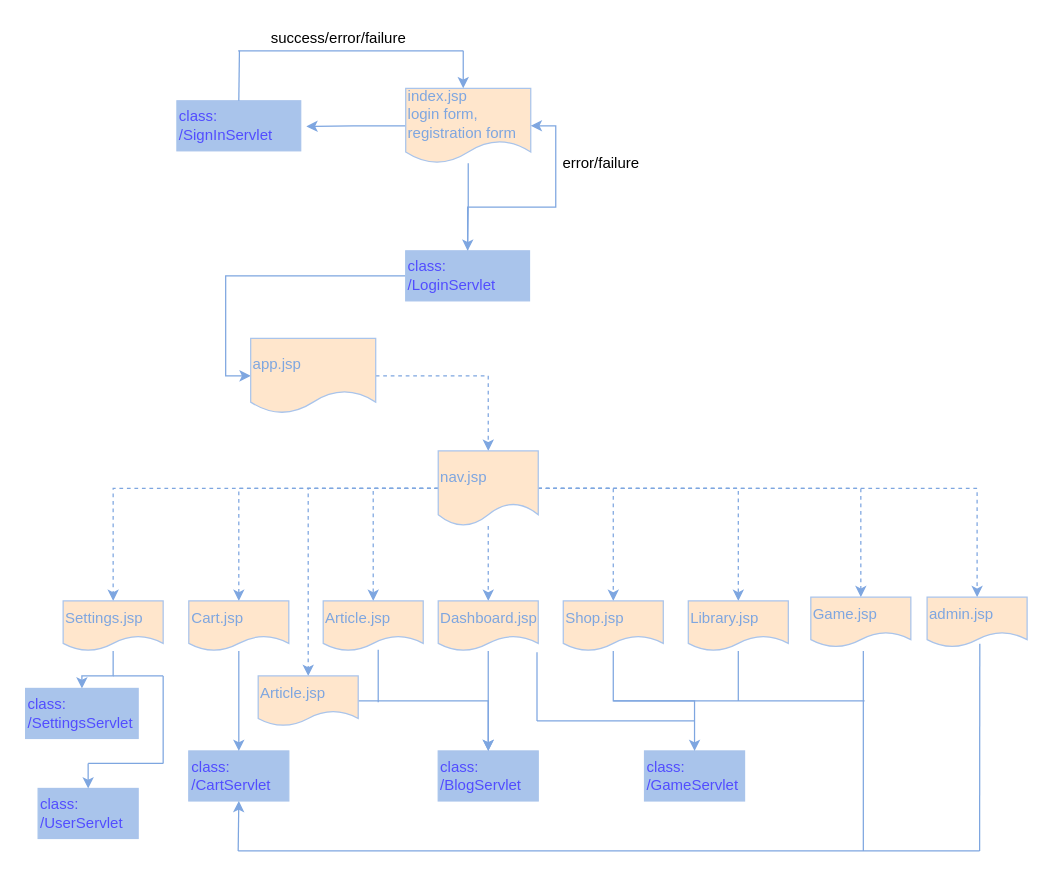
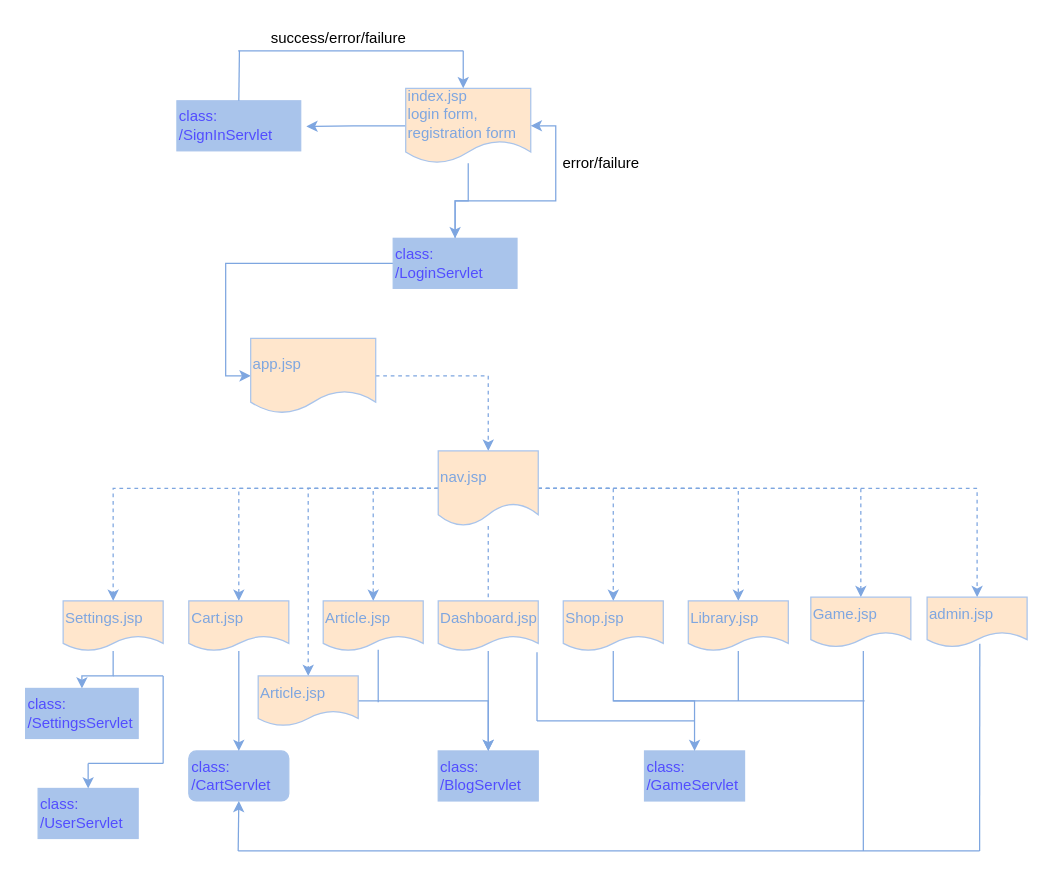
  <mxCell id="0" />
  <mxCell id="1" parent="0" />
  <mxCell id="2" style="edgeStyle=orthogonalEdgeStyle;rounded=0;orthogonalLoop=1;jettySize=auto;html=1;entryX=1.046;entryY=0.512;entryDx=0;entryDy=0;entryPerimeter=0;strokeColor=#7EA6E0;" parent="1" source="4" target="8" edge="1"><mxGeometry relative="1" as="geometry" /></mxCell>
  <mxCell id="3" style="edgeStyle=orthogonalEdgeStyle;rounded=0;orthogonalLoop=1;jettySize=auto;html=1;strokeColor=#7EA6E0;entryX=0.5;entryY=0;entryDx=0;entryDy=0;" parent="1" source="4" target="7" edge="1"><mxGeometry relative="1" as="geometry"><mxPoint x="380" y="180" as="targetPoint" /></mxGeometry></mxCell>
  <mxCell id="4" value="&lt;font color=&quot;#7ea6e0&quot;&gt;index.jsp&lt;br&gt;login form, &lt;br&gt;registration form&lt;/font&gt;" style="shape=document;whiteSpace=wrap;html=1;boundedLbl=1;fillColor=#ffe6cc;strokeColor=#A9C4EB;align=left;" parent="1" vertex="1"><mxGeometry x="324" y="70" width="100" height="60" as="geometry" /></mxCell>
  <mxCell id="5" style="edgeStyle=orthogonalEdgeStyle;rounded=0;orthogonalLoop=1;jettySize=auto;html=1;entryX=1;entryY=0.5;entryDx=0;entryDy=0;strokeColor=#7EA6E0;" parent="1" source="7" target="4" edge="1"><mxGeometry relative="1" as="geometry" /></mxCell>
  <mxCell id="6" style="edgeStyle=orthogonalEdgeStyle;rounded=0;orthogonalLoop=1;jettySize=auto;html=1;entryX=0;entryY=0.5;entryDx=0;entryDy=0;strokeColor=#7EA6E0;" parent="1" source="7" target="11" edge="1"><mxGeometry relative="1" as="geometry" /></mxCell>
- <mxCell id="7" value="&lt;font color=&quot;#524dff&quot;&gt;class: /LoginServlet&lt;/font&gt;" style="rounded=0;whiteSpace=wrap;html=1;align=left;strokeColor=#A9C4EB;fillColor=#A9C4EB;" parent="1" vertex="1"><mxGeometry x="324" y="200" width="99" height="40" as="geometry" /></mxCell>
+ <mxCell id="7" value="&lt;font color=&quot;#524dff&quot;&gt;class: /LoginServlet&lt;/font&gt;" style="rounded=0;whiteSpace=wrap;html=1;align=left;strokeColor=#A9C4EB;fillColor=#A9C4EB;" parent="1" vertex="1"><mxGeometry x="314" y="190" width="99" height="40" as="geometry" /></mxCell>
  <mxCell id="8" value="&lt;font color=&quot;#524dff&quot;&gt;class: /SignInServlet&lt;/font&gt;" style="rounded=0;whiteSpace=wrap;html=1;align=left;strokeColor=#A9C4EB;fillColor=#A9C4EB;" parent="1" vertex="1"><mxGeometry x="141" y="80" width="99" height="40" as="geometry" /></mxCell>
  <mxCell id="9" value="error/failure" style="text;html=1;align=center;verticalAlign=middle;resizable=0;points=[];autosize=1;strokeColor=none;" parent="1" vertex="1"><mxGeometry x="440" y="120" width="80" height="20" as="geometry" /></mxCell>
  <mxCell id="10" style="edgeStyle=orthogonalEdgeStyle;rounded=0;orthogonalLoop=1;jettySize=auto;html=1;entryX=0.5;entryY=0;entryDx=0;entryDy=0;dashed=1;strokeColor=#7EA6E0;" parent="1" source="11" target="29" edge="1"><mxGeometry relative="1" as="geometry" /></mxCell>
  <mxCell id="11" value="&lt;font color=&quot;#7ea6e0&quot;&gt;app.jsp&lt;br&gt;&lt;/font&gt;" style="shape=document;whiteSpace=wrap;html=1;boundedLbl=1;fillColor=#ffe6cc;strokeColor=#A9C4EB;align=left;" parent="1" vertex="1"><mxGeometry x="200" y="270" width="100" height="60" as="geometry" /></mxCell>
  <mxCell id="12" value="" style="endArrow=none;html=1;strokeColor=#7EA6E0;exitX=0.5;exitY=0;exitDx=0;exitDy=0;" parent="1" source="8" edge="1"><mxGeometry width="50" height="50" relative="1" as="geometry"><mxPoint x="185" y="50" as="sourcePoint" /><mxPoint x="191" y="40" as="targetPoint" /></mxGeometry></mxCell>
  <mxCell id="13" value="" style="endArrow=none;html=1;strokeColor=#7EA6E0;" parent="1" edge="1"><mxGeometry width="50" height="50" relative="1" as="geometry"><mxPoint x="190" y="40" as="sourcePoint" /><mxPoint x="370" y="40" as="targetPoint" /></mxGeometry></mxCell>
  <mxCell id="14" value="" style="endArrow=classic;html=1;strokeColor=#7EA6E0;" parent="1" edge="1"><mxGeometry width="50" height="50" relative="1" as="geometry"><mxPoint x="370" y="40" as="sourcePoint" /><mxPoint x="370" y="70" as="targetPoint" /></mxGeometry></mxCell>
  <mxCell id="15" value="success/error/failure" style="text;html=1;align=center;verticalAlign=middle;resizable=0;points=[];autosize=1;strokeColor=none;" parent="1" vertex="1"><mxGeometry x="210" y="20" width="120" height="20" as="geometry" /></mxCell>
  <mxCell id="16" value="&lt;font color=&quot;#524dff&quot;&gt;class: /GameServlet&lt;/font&gt;" style="rounded=0;whiteSpace=wrap;html=1;align=left;strokeColor=#A9C4EB;fillColor=#A9C4EB;" parent="1" vertex="1"><mxGeometry x="515" y="600" width="80" height="40" as="geometry" /></mxCell>
- <mxCell id="17" value="&lt;font color=&quot;#524dff&quot;&gt;class: /CartServlet&lt;/font&gt;" style="rounded=0;whiteSpace=wrap;html=1;align=left;strokeColor=#A9C4EB;fillColor=#A9C4EB;" parent="1" vertex="1"><mxGeometry x="150.5" y="600" width="80" height="40" as="geometry" /></mxCell>
+ <mxCell id="17" value="&lt;font color=&quot;#524dff&quot;&gt;class: /CartServlet&lt;/font&gt;" style="whiteSpace=wrap;html=1;align=left;strokeColor=#A9C4EB;fillColor=#A9C4EB;rounded=1;" parent="1" vertex="1"><mxGeometry x="150.5" y="600" width="80" height="40" as="geometry" /></mxCell>
  <mxCell id="18" value="&lt;font color=&quot;#524dff&quot;&gt;class: /UserServlet&lt;/font&gt;" style="rounded=0;whiteSpace=wrap;html=1;align=left;strokeColor=#A9C4EB;fillColor=#A9C4EB;" parent="1" vertex="1"><mxGeometry x="30" y="630" width="80" height="40" as="geometry" /></mxCell>
  <mxCell id="19" value="&lt;font color=&quot;#524dff&quot;&gt;class: /BlogServlet&lt;/font&gt;" style="rounded=0;whiteSpace=wrap;html=1;align=left;strokeColor=#A9C4EB;fillColor=#A9C4EB;" parent="1" vertex="1"><mxGeometry x="350" y="600" width="80" height="40" as="geometry" /></mxCell>
- <mxCell id="20" style="edgeStyle=orthogonalEdgeStyle;rounded=0;orthogonalLoop=1;jettySize=auto;html=1;entryX=0.5;entryY=0;entryDx=0;entryDy=0;dashed=1;strokeColor=#7EA6E0;" parent="1" source="29" target="31" edge="1"><mxGeometry relative="1" as="geometry" /></mxCell>
+ <mxCell id="20" style="edgeStyle=orthogonalEdgeStyle;rounded=0;orthogonalLoop=1;jettySize=auto;html=1;entryX=0.5;entryY=0;entryDx=0;entryDy=0;dashed=1;strokeColor=#7EA6E0;endArrow=none;" parent="1" source="29" target="31" edge="1"><mxGeometry relative="1" as="geometry" /></mxCell>
  <mxCell id="21" style="edgeStyle=orthogonalEdgeStyle;rounded=0;orthogonalLoop=1;jettySize=auto;html=1;entryX=0.5;entryY=0;entryDx=0;entryDy=0;dashed=1;strokeColor=#7EA6E0;" parent="1" source="29" target="36" edge="1"><mxGeometry relative="1" as="geometry" /></mxCell>
  <mxCell id="22" style="edgeStyle=orthogonalEdgeStyle;rounded=0;orthogonalLoop=1;jettySize=auto;html=1;dashed=1;strokeColor=#7EA6E0;" parent="1" source="29" target="38" edge="1"><mxGeometry relative="1" as="geometry" /></mxCell>
  <mxCell id="23" style="edgeStyle=orthogonalEdgeStyle;rounded=0;orthogonalLoop=1;jettySize=auto;html=1;entryX=0.5;entryY=0;entryDx=0;entryDy=0;dashed=1;strokeColor=#7EA6E0;" parent="1" source="29" target="40" edge="1"><mxGeometry relative="1" as="geometry" /></mxCell>
  <mxCell id="24" style="edgeStyle=orthogonalEdgeStyle;rounded=0;orthogonalLoop=1;jettySize=auto;html=1;entryX=0.5;entryY=0;entryDx=0;entryDy=0;dashed=1;strokeColor=#7EA6E0;" parent="1" source="29" target="34" edge="1"><mxGeometry relative="1" as="geometry" /></mxCell>
  <mxCell id="25" style="edgeStyle=orthogonalEdgeStyle;rounded=0;orthogonalLoop=1;jettySize=auto;html=1;entryX=0.5;entryY=0;entryDx=0;entryDy=0;dashed=1;strokeColor=#7EA6E0;" parent="1" source="29" target="32" edge="1"><mxGeometry relative="1" as="geometry" /></mxCell>
  <mxCell id="26" style="edgeStyle=orthogonalEdgeStyle;rounded=0;orthogonalLoop=1;jettySize=auto;html=1;entryX=0.5;entryY=0;entryDx=0;entryDy=0;dashed=1;strokeColor=#7EA6E0;" parent="1" source="29" target="35" edge="1"><mxGeometry relative="1" as="geometry" /></mxCell>
  <mxCell id="27" style="edgeStyle=orthogonalEdgeStyle;rounded=0;orthogonalLoop=1;jettySize=auto;html=1;strokeColor=#7EA6E0;dashed=1;" edge="1" parent="1" source="29" target="51"><mxGeometry relative="1" as="geometry" /></mxCell>
  <mxCell id="28" style="edgeStyle=orthogonalEdgeStyle;rounded=0;orthogonalLoop=1;jettySize=auto;html=1;strokeColor=#7EA6E0;dashed=1;" edge="1" parent="1" source="29" target="54"><mxGeometry relative="1" as="geometry" /></mxCell>
  <mxCell id="29" value="&lt;font color=&quot;#7ea6e0&quot;&gt;nav.jsp&lt;br&gt;&lt;/font&gt;" style="shape=document;whiteSpace=wrap;html=1;boundedLbl=1;fillColor=#ffe6cc;strokeColor=#A9C4EB;align=left;" parent="1" vertex="1"><mxGeometry x="350" y="360" width="80" height="60" as="geometry" /></mxCell>
  <mxCell id="30" style="edgeStyle=orthogonalEdgeStyle;rounded=0;orthogonalLoop=1;jettySize=auto;html=1;entryX=0.5;entryY=0;entryDx=0;entryDy=0;strokeColor=#7EA6E0;" parent="1" source="31" target="19" edge="1"><mxGeometry relative="1" as="geometry" /></mxCell>
  <mxCell id="31" value="&lt;font color=&quot;#7ea6e0&quot;&gt;Dashboard.jsp&lt;br&gt;&lt;/font&gt;" style="shape=document;whiteSpace=wrap;html=1;boundedLbl=1;fillColor=#ffe6cc;strokeColor=#A9C4EB;align=left;" parent="1" vertex="1"><mxGeometry x="350" y="480" width="80" height="40" as="geometry" /></mxCell>
  <mxCell id="32" value="&lt;font color=&quot;#7ea6e0&quot;&gt;Library.jsp&lt;br&gt;&lt;/font&gt;" style="shape=document;whiteSpace=wrap;html=1;boundedLbl=1;fillColor=#ffe6cc;strokeColor=#A9C4EB;align=left;" parent="1" vertex="1"><mxGeometry x="550" y="480" width="80" height="40" as="geometry" /></mxCell>
  <mxCell id="33" style="edgeStyle=orthogonalEdgeStyle;rounded=0;orthogonalLoop=1;jettySize=auto;html=1;entryX=0.5;entryY=0;entryDx=0;entryDy=0;strokeColor=#7EA6E0;" parent="1" source="34" target="16" edge="1"><mxGeometry relative="1" as="geometry" /></mxCell>
  <mxCell id="34" value="&lt;font color=&quot;#7ea6e0&quot;&gt;Shop.jsp&lt;br&gt;&lt;/font&gt;" style="shape=document;whiteSpace=wrap;html=1;boundedLbl=1;fillColor=#ffe6cc;strokeColor=#A9C4EB;align=left;" parent="1" vertex="1"><mxGeometry x="450" y="480" width="80" height="40" as="geometry" /></mxCell>
  <mxCell id="35" value="&lt;font color=&quot;#7ea6e0&quot;&gt;admin.jsp&lt;br&gt;&lt;/font&gt;" style="shape=document;whiteSpace=wrap;html=1;boundedLbl=1;fillColor=#ffe6cc;strokeColor=#A9C4EB;align=left;" parent="1" vertex="1"><mxGeometry x="741" y="477" width="80" height="40" as="geometry" /></mxCell>
  <mxCell id="36" value="&lt;font color=&quot;#7ea6e0&quot;&gt;Article.jsp&lt;br&gt;&lt;/font&gt;" style="shape=document;whiteSpace=wrap;html=1;boundedLbl=1;fillColor=#ffe6cc;strokeColor=#A9C4EB;align=left;" parent="1" vertex="1"><mxGeometry x="258" y="480" width="80" height="40" as="geometry" /></mxCell>
  <mxCell id="37" style="edgeStyle=orthogonalEdgeStyle;rounded=0;orthogonalLoop=1;jettySize=auto;html=1;entryX=0.5;entryY=0;entryDx=0;entryDy=0;strokeColor=#7EA6E0;" parent="1" source="38" target="17" edge="1"><mxGeometry relative="1" as="geometry" /></mxCell>
  <mxCell id="38" value="&lt;font color=&quot;#7ea6e0&quot;&gt;Cart.jsp&lt;br&gt;&lt;/font&gt;" style="shape=document;whiteSpace=wrap;html=1;boundedLbl=1;fillColor=#ffe6cc;strokeColor=#A9C4EB;align=left;" parent="1" vertex="1"><mxGeometry x="150.5" y="480" width="80" height="40" as="geometry" /></mxCell>
  <mxCell id="39" style="edgeStyle=orthogonalEdgeStyle;rounded=0;orthogonalLoop=1;jettySize=auto;html=1;entryX=0.5;entryY=0;entryDx=0;entryDy=0;strokeColor=#7EA6E0;" parent="1" source="40" target="41" edge="1"><mxGeometry relative="1" as="geometry" /></mxCell>
  <mxCell id="40" value="&lt;font color=&quot;#7ea6e0&quot;&gt;Settings.jsp&lt;br&gt;&lt;/font&gt;" style="shape=document;whiteSpace=wrap;html=1;boundedLbl=1;fillColor=#ffe6cc;strokeColor=#A9C4EB;align=left;" parent="1" vertex="1"><mxGeometry x="50" y="480" width="80" height="40" as="geometry" /></mxCell>
  <mxCell id="41" value="&lt;font color=&quot;#524dff&quot;&gt;class: /SettingsServlet&lt;/font&gt;" style="rounded=0;whiteSpace=wrap;html=1;align=left;strokeColor=#A9C4EB;fillColor=#A9C4EB;" parent="1" vertex="1"><mxGeometry x="20" y="550" width="90" height="40" as="geometry" /></mxCell>
  <mxCell id="42" value="" style="endArrow=none;html=1;strokeColor=#7EA6E0;" parent="1" edge="1"><mxGeometry width="50" height="50" relative="1" as="geometry"><mxPoint x="90" y="540" as="sourcePoint" /><mxPoint x="130" y="540" as="targetPoint" /></mxGeometry></mxCell>
  <mxCell id="43" value="" style="endArrow=none;html=1;strokeColor=#7EA6E0;" parent="1" edge="1"><mxGeometry width="50" height="50" relative="1" as="geometry"><mxPoint x="130" y="610" as="sourcePoint" /><mxPoint x="130" y="540" as="targetPoint" /></mxGeometry></mxCell>
  <mxCell id="44" value="" style="endArrow=none;html=1;strokeColor=#7EA6E0;" parent="1" edge="1"><mxGeometry width="50" height="50" relative="1" as="geometry"><mxPoint x="70" y="610" as="sourcePoint" /><mxPoint x="130" y="610" as="targetPoint" /></mxGeometry></mxCell>
  <mxCell id="45" value="" style="endArrow=classic;html=1;strokeColor=#7EA6E0;entryX=0.5;entryY=0;entryDx=0;entryDy=0;" parent="1" target="18" edge="1"><mxGeometry width="50" height="50" relative="1" as="geometry"><mxPoint x="70" y="610" as="sourcePoint" /><mxPoint x="440" y="390" as="targetPoint" /></mxGeometry></mxCell>
  <mxCell id="46" value="" style="endArrow=none;html=1;strokeColor=#7EA6E0;" parent="1" edge="1"><mxGeometry width="50" height="50" relative="1" as="geometry"><mxPoint x="490" y="560" as="sourcePoint" /><mxPoint x="691" y="560" as="targetPoint" /></mxGeometry></mxCell>
  <mxCell id="47" value="" style="endArrow=none;html=1;strokeColor=#7EA6E0;" parent="1" edge="1"><mxGeometry width="50" height="50" relative="1" as="geometry"><mxPoint x="590" y="560" as="sourcePoint" /><mxPoint x="590" y="520" as="targetPoint" /></mxGeometry></mxCell>
  <mxCell id="48" value="" style="endArrow=none;html=1;strokeColor=#7EA6E0;" parent="1" edge="1"><mxGeometry width="50" height="50" relative="1" as="geometry"><mxPoint x="690" y="680" as="sourcePoint" /><mxPoint x="690" y="520" as="targetPoint" /></mxGeometry></mxCell>
  <mxCell id="49" value="" style="endArrow=none;html=1;strokeColor=#7EA6E0;" parent="1" edge="1"><mxGeometry width="50" height="50" relative="1" as="geometry"><mxPoint x="190" y="680" as="sourcePoint" /><mxPoint x="783" y="680" as="targetPoint" /></mxGeometry></mxCell>
  <mxCell id="50" value="" style="endArrow=classic;html=1;strokeColor=#7EA6E0;entryX=0.5;entryY=1;entryDx=0;entryDy=0;" parent="1" target="17" edge="1"><mxGeometry width="50" height="50" relative="1" as="geometry"><mxPoint x="190" y="680" as="sourcePoint" /><mxPoint x="440" y="460" as="targetPoint" /></mxGeometry></mxCell>
  <mxCell id="51" value="&lt;font color=&quot;#7ea6e0&quot;&gt;Game.jsp&lt;br&gt;&lt;/font&gt;" style="shape=document;whiteSpace=wrap;html=1;boundedLbl=1;fillColor=#ffe6cc;strokeColor=#A9C4EB;align=left;" vertex="1" parent="1"><mxGeometry x="648" y="477" width="80" height="40" as="geometry" /></mxCell>
  <mxCell id="52" value="" style="endArrow=none;html=1;strokeColor=#7EA6E0;exitX=0.527;exitY=0.932;exitDx=0;exitDy=0;exitPerimeter=0;" edge="1" parent="1" source="35"><mxGeometry width="50" height="50" relative="1" as="geometry"><mxPoint x="471" y="416" as="sourcePoint" /><mxPoint x="783" y="680" as="targetPoint" /></mxGeometry></mxCell>
  <mxCell id="53" style="edgeStyle=orthogonalEdgeStyle;rounded=0;orthogonalLoop=1;jettySize=auto;html=1;strokeColor=#7EA6E0;" edge="1" parent="1" source="54" target="19"><mxGeometry relative="1" as="geometry" /></mxCell>
  <mxCell id="54" value="&lt;font color=&quot;#7ea6e0&quot;&gt;Article.jsp&lt;br&gt;&lt;/font&gt;" style="shape=document;whiteSpace=wrap;html=1;boundedLbl=1;fillColor=#ffe6cc;strokeColor=#A9C4EB;align=left;" vertex="1" parent="1"><mxGeometry x="206" y="540" width="80" height="40" as="geometry" /></mxCell>
  <mxCell id="55" value="" style="endArrow=none;html=1;strokeColor=#7EA6E0;" edge="1" parent="1"><mxGeometry width="50" height="50" relative="1" as="geometry"><mxPoint x="302" y="519" as="sourcePoint" /><mxPoint x="302" y="561" as="targetPoint" /></mxGeometry></mxCell>
  <mxCell id="56" value="" style="endArrow=none;html=1;strokeColor=#7EA6E0;" edge="1" parent="1"><mxGeometry width="50" height="50" relative="1" as="geometry"><mxPoint x="429" y="521" as="sourcePoint" /><mxPoint x="429" y="576" as="targetPoint" /></mxGeometry></mxCell>
  <mxCell id="57" value="" style="endArrow=none;html=1;strokeColor=#7EA6E0;" edge="1" parent="1"><mxGeometry width="50" height="50" relative="1" as="geometry"><mxPoint x="555" y="576" as="sourcePoint" /><mxPoint x="429" y="576" as="targetPoint" /></mxGeometry></mxCell>
